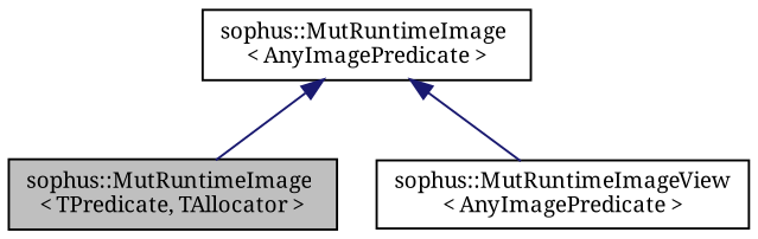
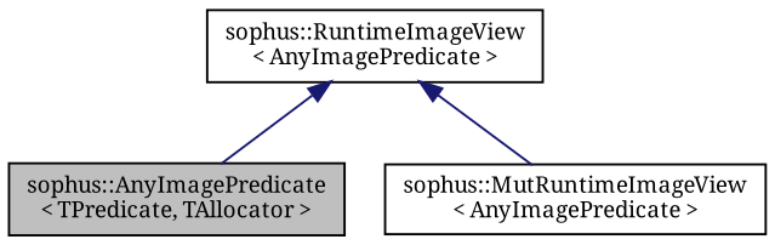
  digraph {
    fontname="Noto Serif"
    node [color=black fillcolor=white fontname="Noto Serif" fontsize=10 shape=record style=filled]
    edge [color=midnightblue dir=back fontname="Noto Serif" fontsize=10 labelfontname=Helvetica labelfontsize=10 style=solid]
-   n1 [fillcolor=grey75 fontcolor=black height=0.2 label="sophus::MutRuntimeImage\l\< TPredicate, TAllocator \>" width=0.4]
+   n1 [fillcolor=grey75 fontcolor=black height=0.2 label="sophus::AnyImagePredicate\l\< TPredicate, TAllocator \>" width=0.4]
    n2 [height=0.2 label="sophus::MutRuntimeImageView\l\< AnyImagePredicate \>" width=0.4]
-   n3 [height=0.2 label="sophus::MutRuntimeImage\l\< AnyImagePredicate \>" width=0.4]
+   n3 [height=0.2 label="sophus::RuntimeImageView\l\< AnyImagePredicate \>" width=0.4]
    n3 -> n1
    n3 -> n2
  }
